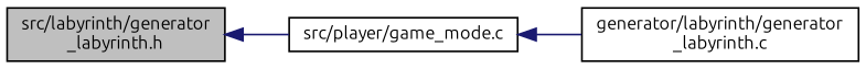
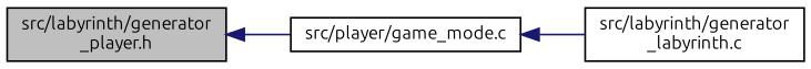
  digraph {
    fontname=Ubuntu
    rankdir=LR
    node [color=black fillcolor=white fontname=Ubuntu fontsize=10 shape=record style=filled]
    edge [color=midnightblue dir=back fontname=Ubuntu fontsize=10 labelfontname=Helvetica labelfontsize=10 style=solid]
-   n1 [fillcolor=grey75 fontcolor=black height=0.2 label="src/labyrinth/generator\l_labyrinth.h" width=0.4]
+   n1 [fillcolor=grey75 fontcolor=black height=0.2 label="src/labyrinth/generator\l_player.h" width=0.4]
    n2 [height=0.2 label="src/player/game_mode.c" width=0.4]
-   n3 [height=0.2 label="generator/labyrinth/generator\l_labyrinth.c" width=0.4]
+   n3 [height=0.2 label="src/labyrinth/generator\l_labyrinth.c" width=0.4]
    n1 -> n2
    n2 -> n3
  }
